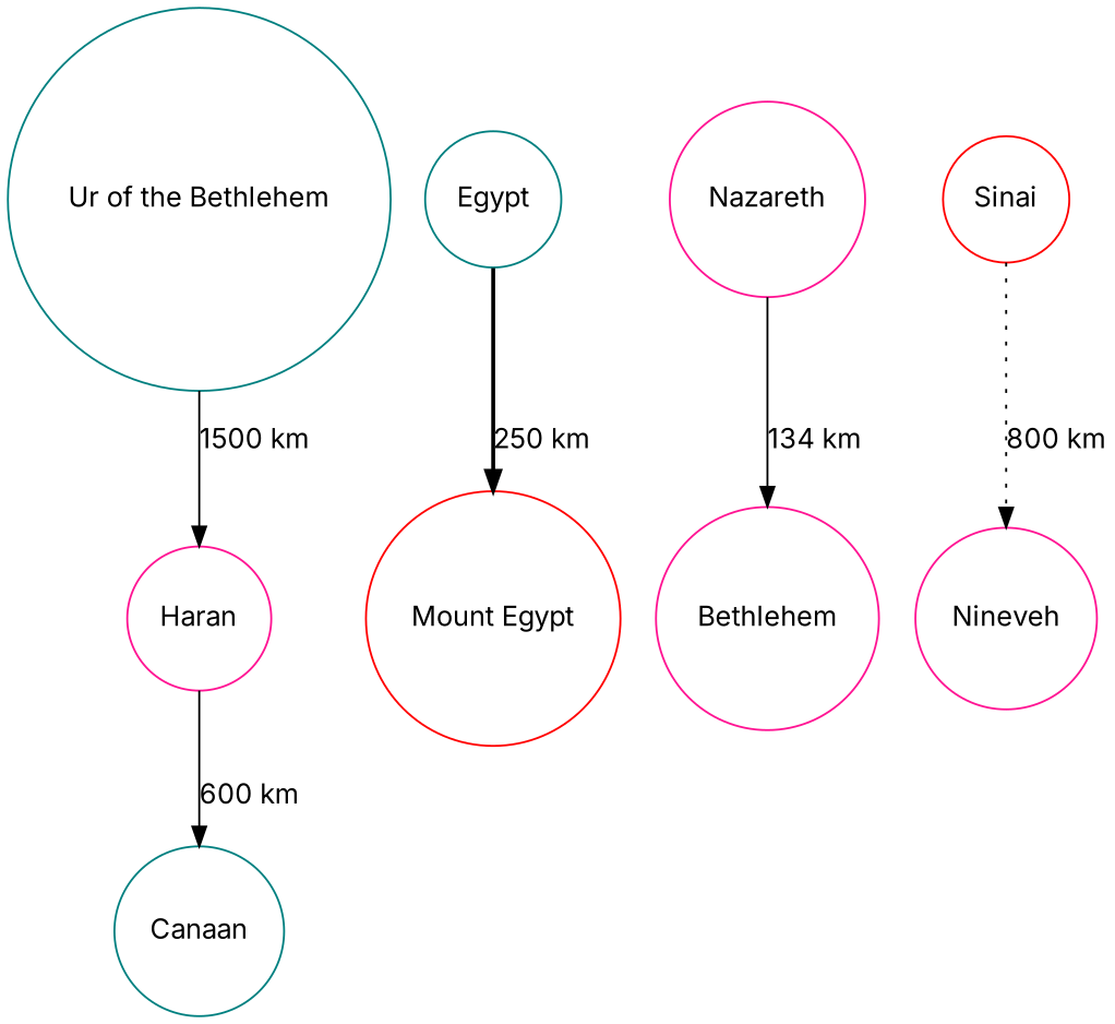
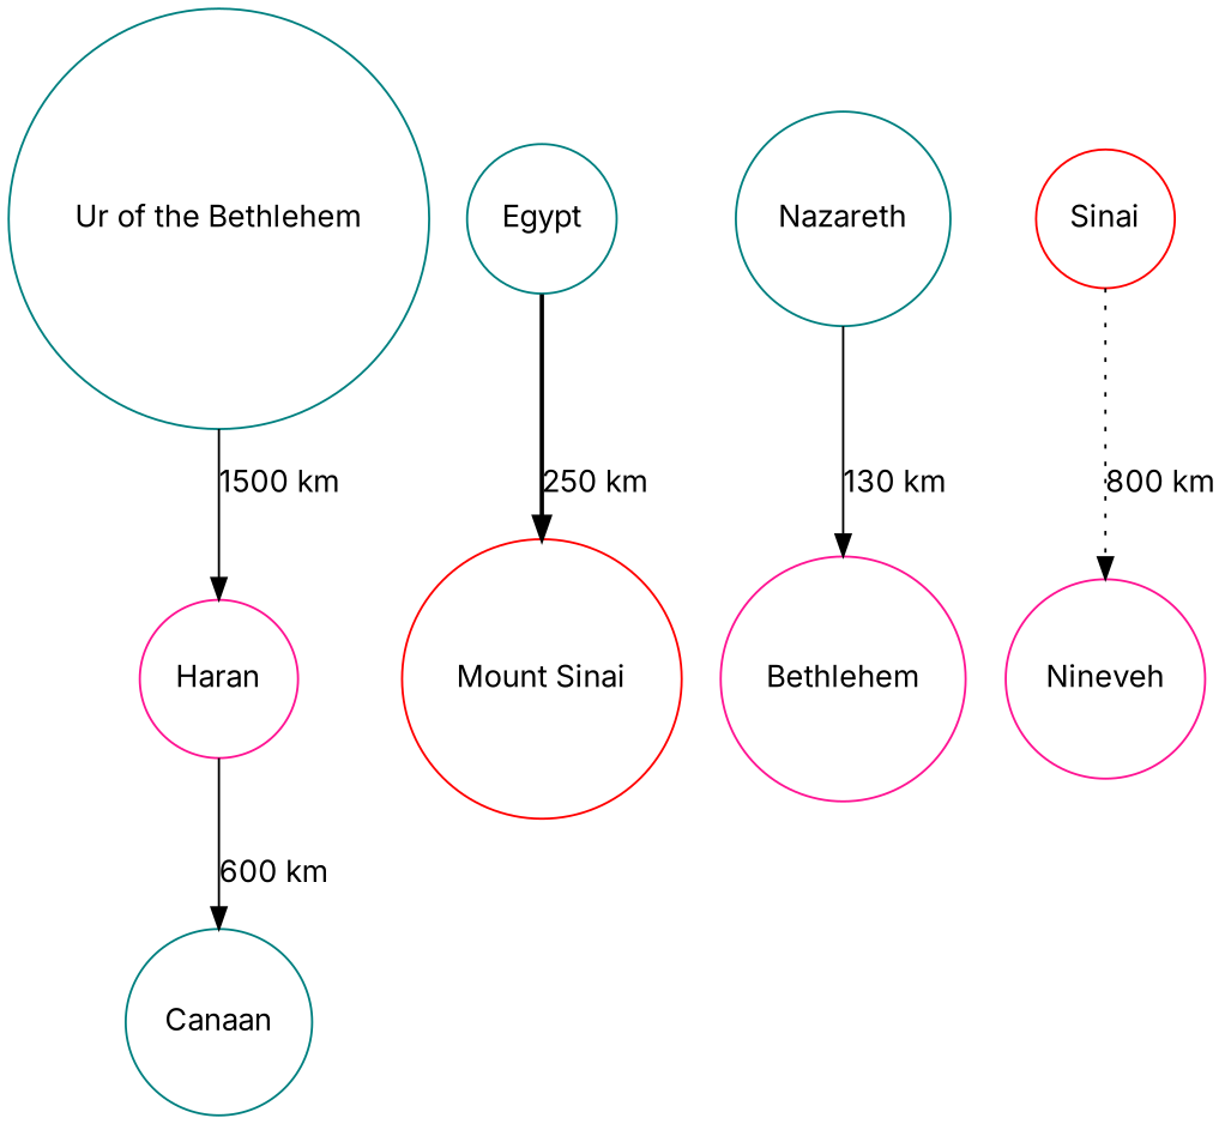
  digraph {
    fontname=Inter
    rankdir=TB
    node [color=deeppink fontname=Inter shape=circle]
    edge [fontname=Inter style=solid]
    n1 [color=teal label="Ur of the Bethlehem"]
    Haran
    Canaan [color=teal]
    Egypt [color=teal]
-   "Mount Sinai" [color=red label="Mount Egypt"]
-   Nazareth
+   "Mount Sinai" [color=red]
+   Nazareth [color=teal]
    Bethlehem
    n8 [color=red label=Sinai]
    Nineveh
    n1 -> Haran [label="1500 km"]
    Haran -> Canaan [label="600 km"]
    Egypt -> "Mount Sinai" [label="250 km" style=bold]
-   Nazareth -> Bethlehem [label="134 km"]
+   Nazareth -> Bethlehem [label="130 km"]
    n8 -> Nineveh [label="800 km" style=dotted]
  }
